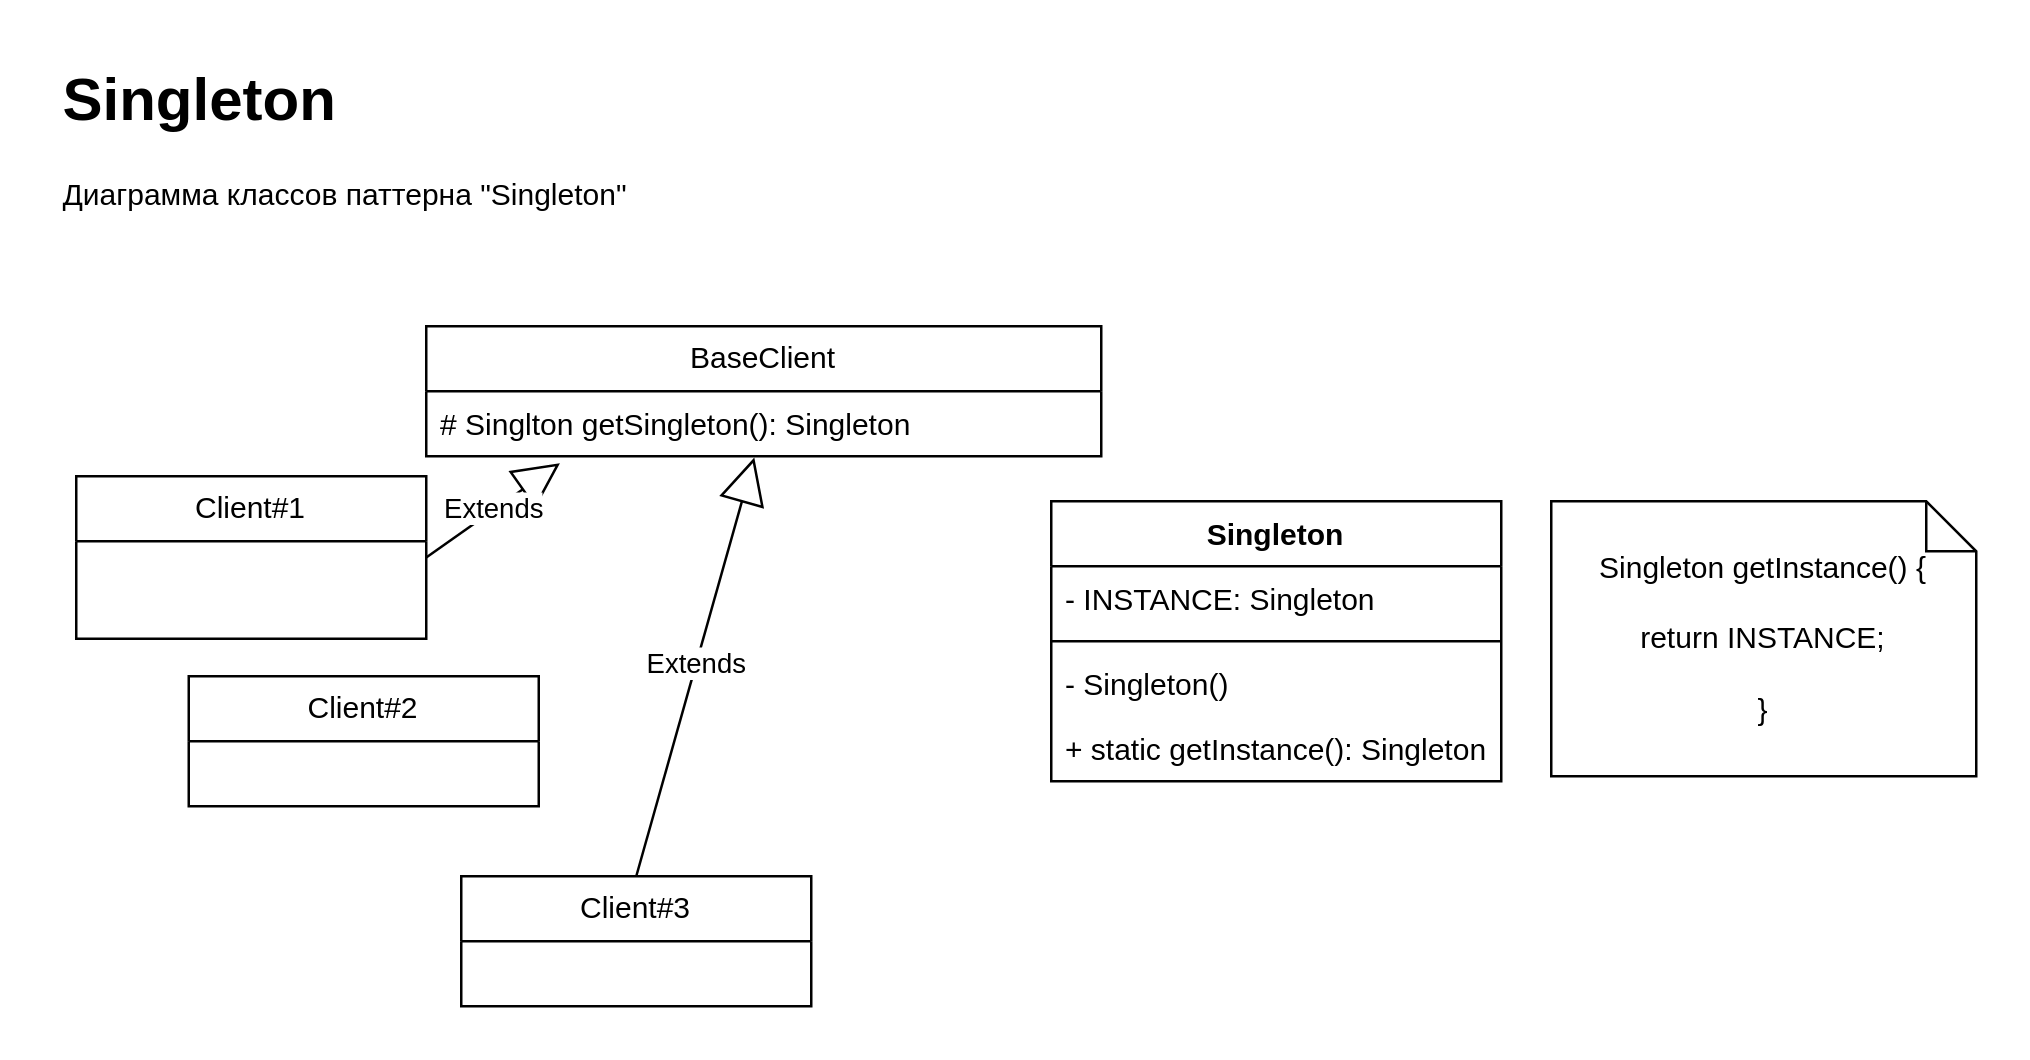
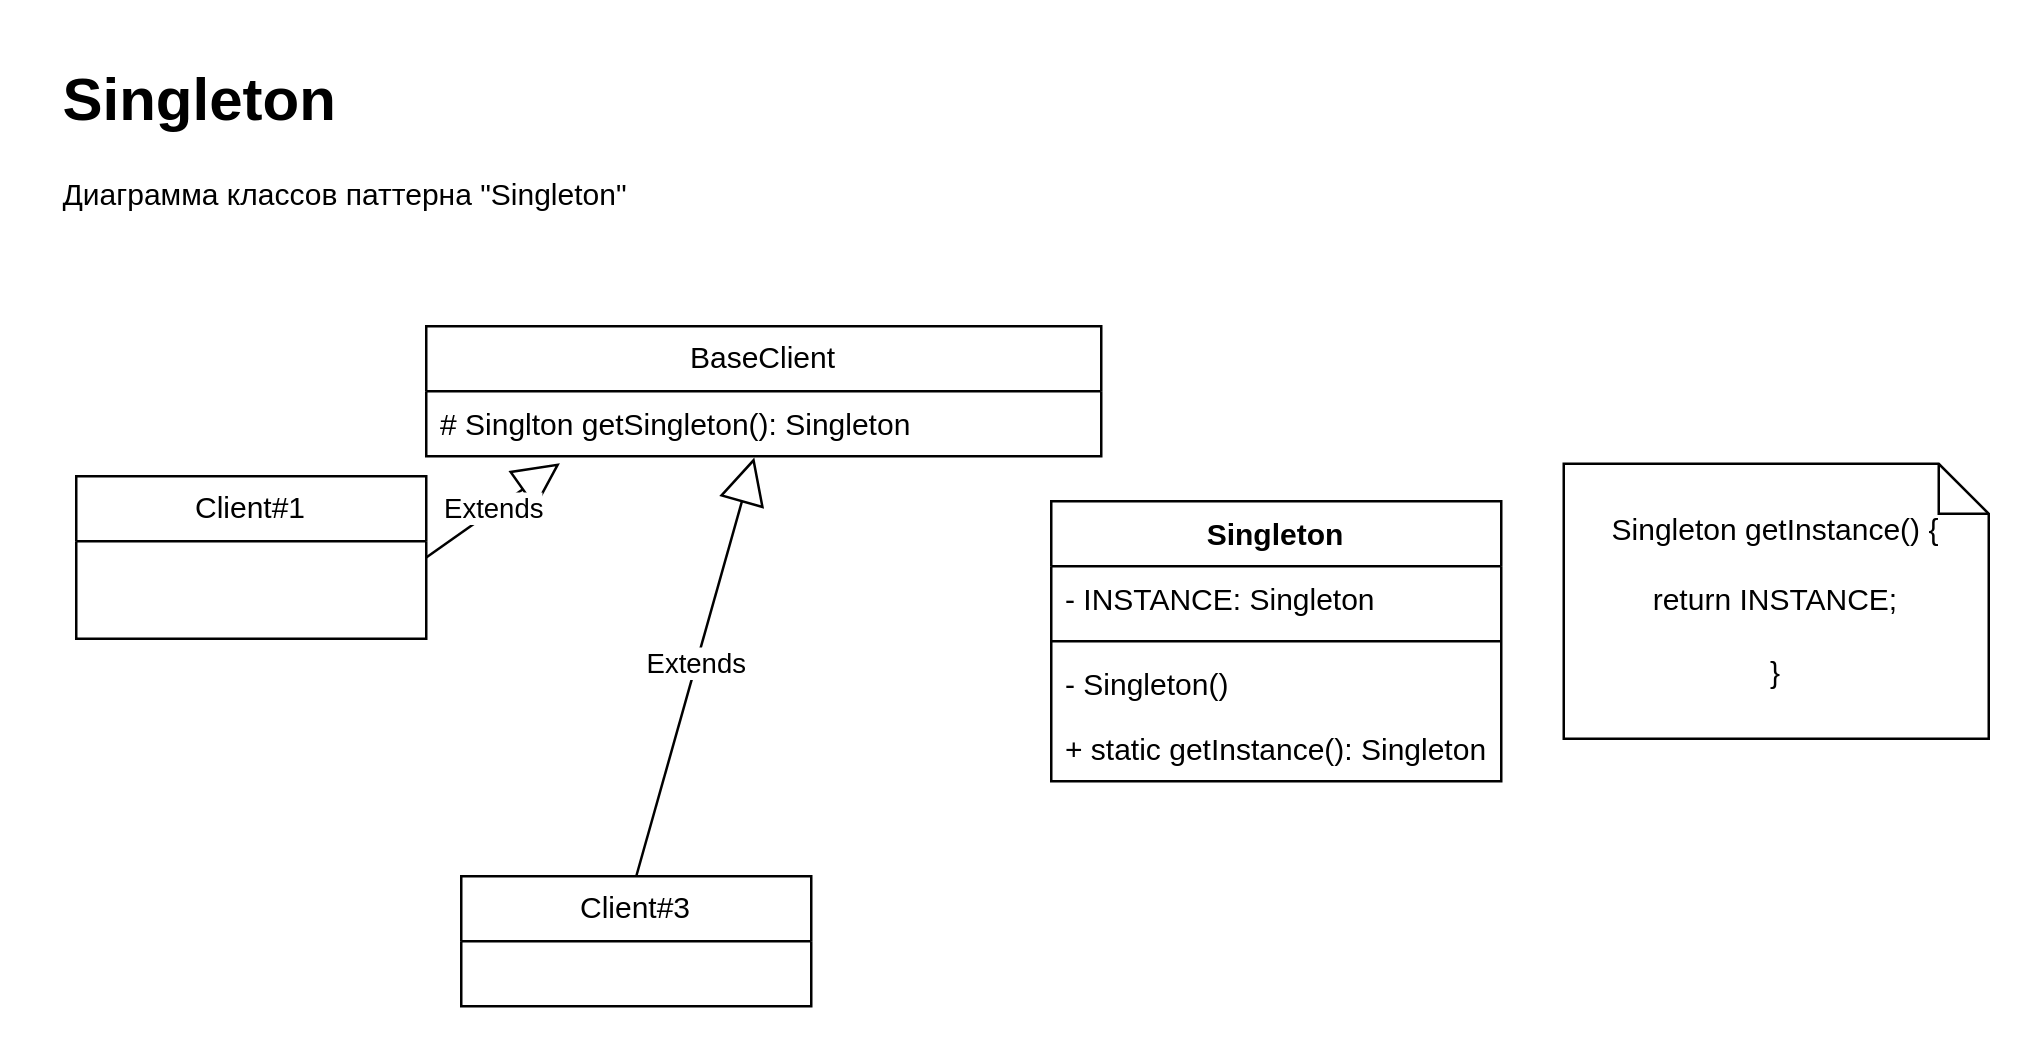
  <mxCell id="0" />
  <mxCell id="1" parent="0" />
  <mxCell id="2" value="&lt;h1&gt;Singleton&lt;/h1&gt;&lt;p&gt;Диаграмма классов паттерна &quot;Singleton&quot;&lt;/p&gt;" style="text;html=1;strokeColor=none;fillColor=none;spacing=5;spacingTop=-20;whiteSpace=wrap;overflow=hidden;rounded=0;" vertex="1" parent="1"><mxGeometry x="20" y="20" width="290" height="70" as="geometry" /></mxCell>
  <mxCell id="3" value="Singleton" style="swimlane;fontStyle=1;align=center;verticalAlign=top;childLayout=stackLayout;horizontal=1;startSize=26;horizontalStack=0;resizeParent=1;resizeParentMax=0;resizeLast=0;collapsible=1;marginBottom=0;whiteSpace=wrap;html=1;" vertex="1" parent="1"><mxGeometry x="420" y="200" width="180" height="112" as="geometry" /></mxCell>
  <mxCell id="4" value="- INSTANCE: Singleton" style="text;strokeColor=none;fillColor=none;align=left;verticalAlign=top;spacingLeft=4;spacingRight=4;overflow=hidden;rotatable=0;points=[[0,0.5],[1,0.5]];portConstraint=eastwest;whiteSpace=wrap;html=1;" vertex="1" parent="3"><mxGeometry y="26" width="180" height="26" as="geometry" /></mxCell>
  <mxCell id="5" value="" style="line;strokeWidth=1;fillColor=none;align=left;verticalAlign=middle;spacingTop=-1;spacingLeft=3;spacingRight=3;rotatable=0;labelPosition=right;points=[];portConstraint=eastwest;strokeColor=inherit;" vertex="1" parent="3"><mxGeometry y="52" width="180" height="8" as="geometry" /></mxCell>
  <mxCell id="6" value="- Singleton()" style="text;strokeColor=none;fillColor=none;align=left;verticalAlign=top;spacingLeft=4;spacingRight=4;overflow=hidden;rotatable=0;points=[[0,0.5],[1,0.5]];portConstraint=eastwest;whiteSpace=wrap;html=1;" vertex="1" parent="3"><mxGeometry y="60" width="180" height="26" as="geometry" /></mxCell>
  <mxCell id="7" value="+ static getInstance(): Singleton" style="text;strokeColor=none;fillColor=none;align=left;verticalAlign=top;spacingLeft=4;spacingRight=4;overflow=hidden;rotatable=0;points=[[0,0.5],[1,0.5]];portConstraint=eastwest;whiteSpace=wrap;html=1;" vertex="1" parent="3"><mxGeometry y="86" width="180" height="26" as="geometry" /></mxCell>
  <mxCell id="8" value="Client#1" style="swimlane;fontStyle=0;childLayout=stackLayout;horizontal=1;startSize=26;fillColor=none;horizontalStack=0;resizeParent=1;resizeParentMax=0;resizeLast=0;collapsible=1;marginBottom=0;whiteSpace=wrap;html=1;" vertex="1" parent="1"><mxGeometry x="30" y="190" width="140" height="65" as="geometry" /></mxCell>
- <mxCell id="9" value="Client#2" style="swimlane;fontStyle=0;childLayout=stackLayout;horizontal=1;startSize=26;fillColor=none;horizontalStack=0;resizeParent=1;resizeParentMax=0;resizeLast=0;collapsible=1;marginBottom=0;whiteSpace=wrap;html=1;" vertex="1" parent="1"><mxGeometry x="75" y="270" width="140" height="52" as="geometry" /></mxCell>
  <mxCell id="10" value="Client#3" style="swimlane;fontStyle=0;childLayout=stackLayout;horizontal=1;startSize=26;fillColor=none;horizontalStack=0;resizeParent=1;resizeParentMax=0;resizeLast=0;collapsible=1;marginBottom=0;whiteSpace=wrap;html=1;" vertex="1" parent="1"><mxGeometry x="184" y="350" width="140" height="52" as="geometry" /></mxCell>
- <mxCell id="11" value="Singleton getInstance() {&lt;br&gt;&lt;br&gt;return INSTANCE;&lt;br&gt;&lt;br&gt;}" style="shape=note;size=20;whiteSpace=wrap;html=1;" vertex="1" parent="1"><mxGeometry x="620" y="200" width="170" height="110" as="geometry" /></mxCell>
+ <mxCell id="11" value="Singleton getInstance() {&lt;br&gt;&lt;br&gt;return INSTANCE;&lt;br&gt;&lt;br&gt;}" style="shape=note;size=20;whiteSpace=wrap;html=1;" vertex="1" parent="1"><mxGeometry x="625" y="185" width="170" height="110" as="geometry" /></mxCell>
  <mxCell id="12" value="BaseClient" style="swimlane;fontStyle=0;childLayout=stackLayout;horizontal=1;startSize=26;fillColor=none;horizontalStack=0;resizeParent=1;resizeParentMax=0;resizeLast=0;collapsible=1;marginBottom=0;whiteSpace=wrap;html=1;" vertex="1" parent="1"><mxGeometry x="170" y="130" width="270" height="52" as="geometry" /></mxCell>
  <mxCell id="13" value="# Singlton getSingleton()&lt;span style=&quot;background-color: initial;&quot;&gt;: Singleton&lt;/span&gt;" style="text;strokeColor=none;fillColor=none;align=left;verticalAlign=top;spacingLeft=4;spacingRight=4;overflow=hidden;rotatable=0;points=[[0,0.5],[1,0.5]];portConstraint=eastwest;whiteSpace=wrap;html=1;" vertex="1" parent="12"><mxGeometry y="26" width="270" height="26" as="geometry" /></mxCell>
  <mxCell id="14" value="Extends" style="endArrow=block;endSize=16;endFill=0;html=1;rounded=0;exitX=0.5;exitY=0;exitDx=0;exitDy=0;entryX=0.486;entryY=1.021;entryDx=0;entryDy=0;entryPerimeter=0;" edge="1" parent="1" source="10" target="13"><mxGeometry x="0.011" width="160" relative="1" as="geometry"><mxPoint x="682" y="196" as="sourcePoint" /><mxPoint x="500" y="-22" as="targetPoint" /><mxPoint as="offset" /></mxGeometry></mxCell>
  <mxCell id="15" value="Extends" style="endArrow=block;endSize=16;endFill=0;html=1;rounded=0;entryX=0.198;entryY=1.107;entryDx=0;entryDy=0;entryPerimeter=0;exitX=1;exitY=0.5;exitDx=0;exitDy=0;" edge="1" parent="1" source="8" target="13"><mxGeometry x="0.011" width="160" relative="1" as="geometry"><mxPoint x="187" y="280" as="sourcePoint" /><mxPoint x="293" y="195" as="targetPoint" /><mxPoint as="offset" /></mxGeometry></mxCell>
